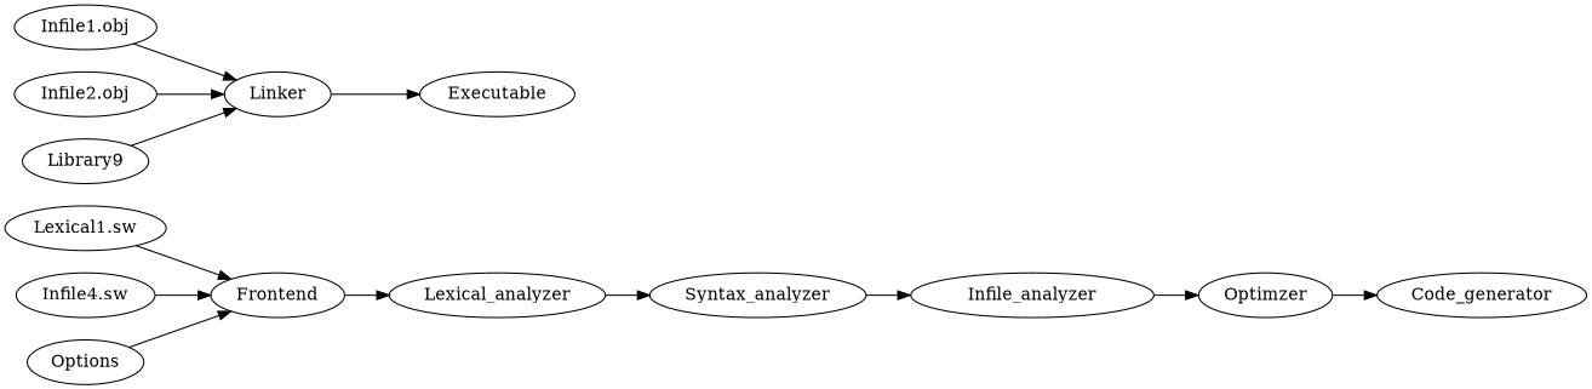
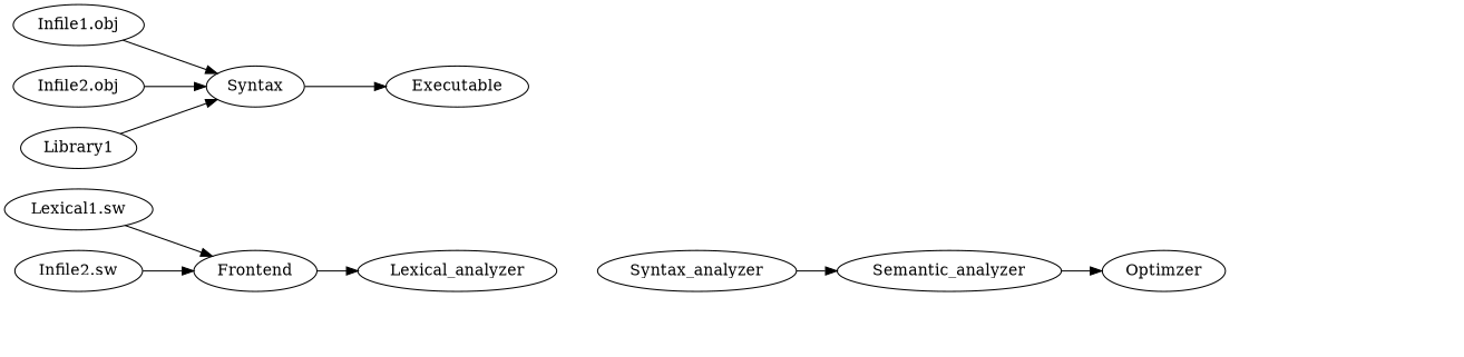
  digraph {
    fontname="DejaVu Serif"
    rankdir=LR
    node [fontname="DejaVu Serif"]
    edge [fontname="DejaVu Serif"]
    n1 [label="Lexical1.sw"]
    Frontend
    Lexical_analyzer
    Syntax_analyzer
-   "Infile2.sw" [label="Infile4.sw"]
-   Options
-   Semantic_analyzer [label=Infile_analyzer]
+   "Infile2.sw"
+   Semantic_analyzer
    Optimzer
-   Code_generator
    "Infile1.obj"
-   Linker
+   Linker [label=Syntax]
    "Infile2.obj"
    Executable
-   Library1 [label=Library9]
+   Library1
    n1 -> Frontend
    Frontend -> Lexical_analyzer
-   Lexical_analyzer -> Syntax_analyzer
    Syntax_analyzer -> Semantic_analyzer
    "Infile2.sw" -> Frontend
-   Options -> Frontend
    Semantic_analyzer -> Optimzer
-   Optimzer -> Code_generator
    "Infile1.obj" -> Linker
    Linker -> Executable
    "Infile2.obj" -> Linker
    Library1 -> Linker
  }
